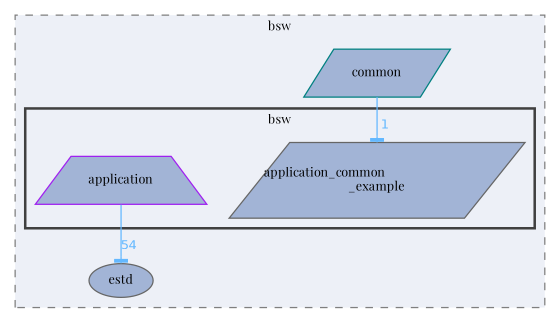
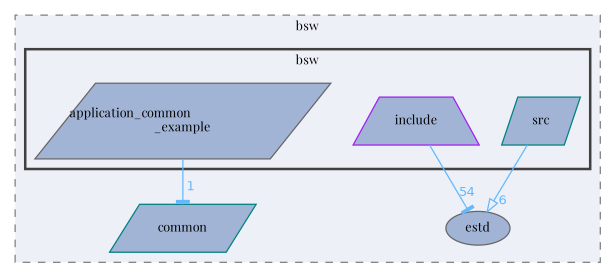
  digraph {
    compound=true
    fontname="Playfair Display"
    node [color=gray40 fillcolor="#a2b4d6" fontname="Playfair Display" fontsize=10 shape=parallelogram style=filled]
    edge [arrowhead=tee color=steelblue1 fontcolor=steelblue1 fontname="Playfair Display" fontsize=10 labeldistance=1.5 labelfontname=Helvetica labelfontsize=10]
    n1 [height=0.2 label="application_common\l_example" width=0.4]
-   n2 [color=purple height=0.2 label=application shape=trapezium width=0.4]
+   n2 [color=purple height=0.2 label=include shape=trapezium width=0.4]
+   n3 [color=teal height=0.2 label=src width=0.4]
    n4 [color=teal height=0.2 label=common width=0.4]
    n5 [height=0.2 label=estd shape=ellipse width=0.4]
    subgraph cluster_1 {
      bgcolor="#edf0f7"
      fontsize=10
      label=bsw
      pencolor=grey50
      style="filled,dashed"
      n4
      n5
      subgraph cluster_2 {
        bgcolor="#edf0f7"
        fontsize=10
        label=bsw
        pencolor=grey25
        style="filled,bold"
        n1
        n2
+       n3
      }
    }
-   n4 -> n1 [headlabel=1]
+   n1 -> n4 [headlabel=1]
    n2 -> n5 [headlabel=54]
+   n3 -> n5 [arrowhead=onormal headlabel=6]
  }
